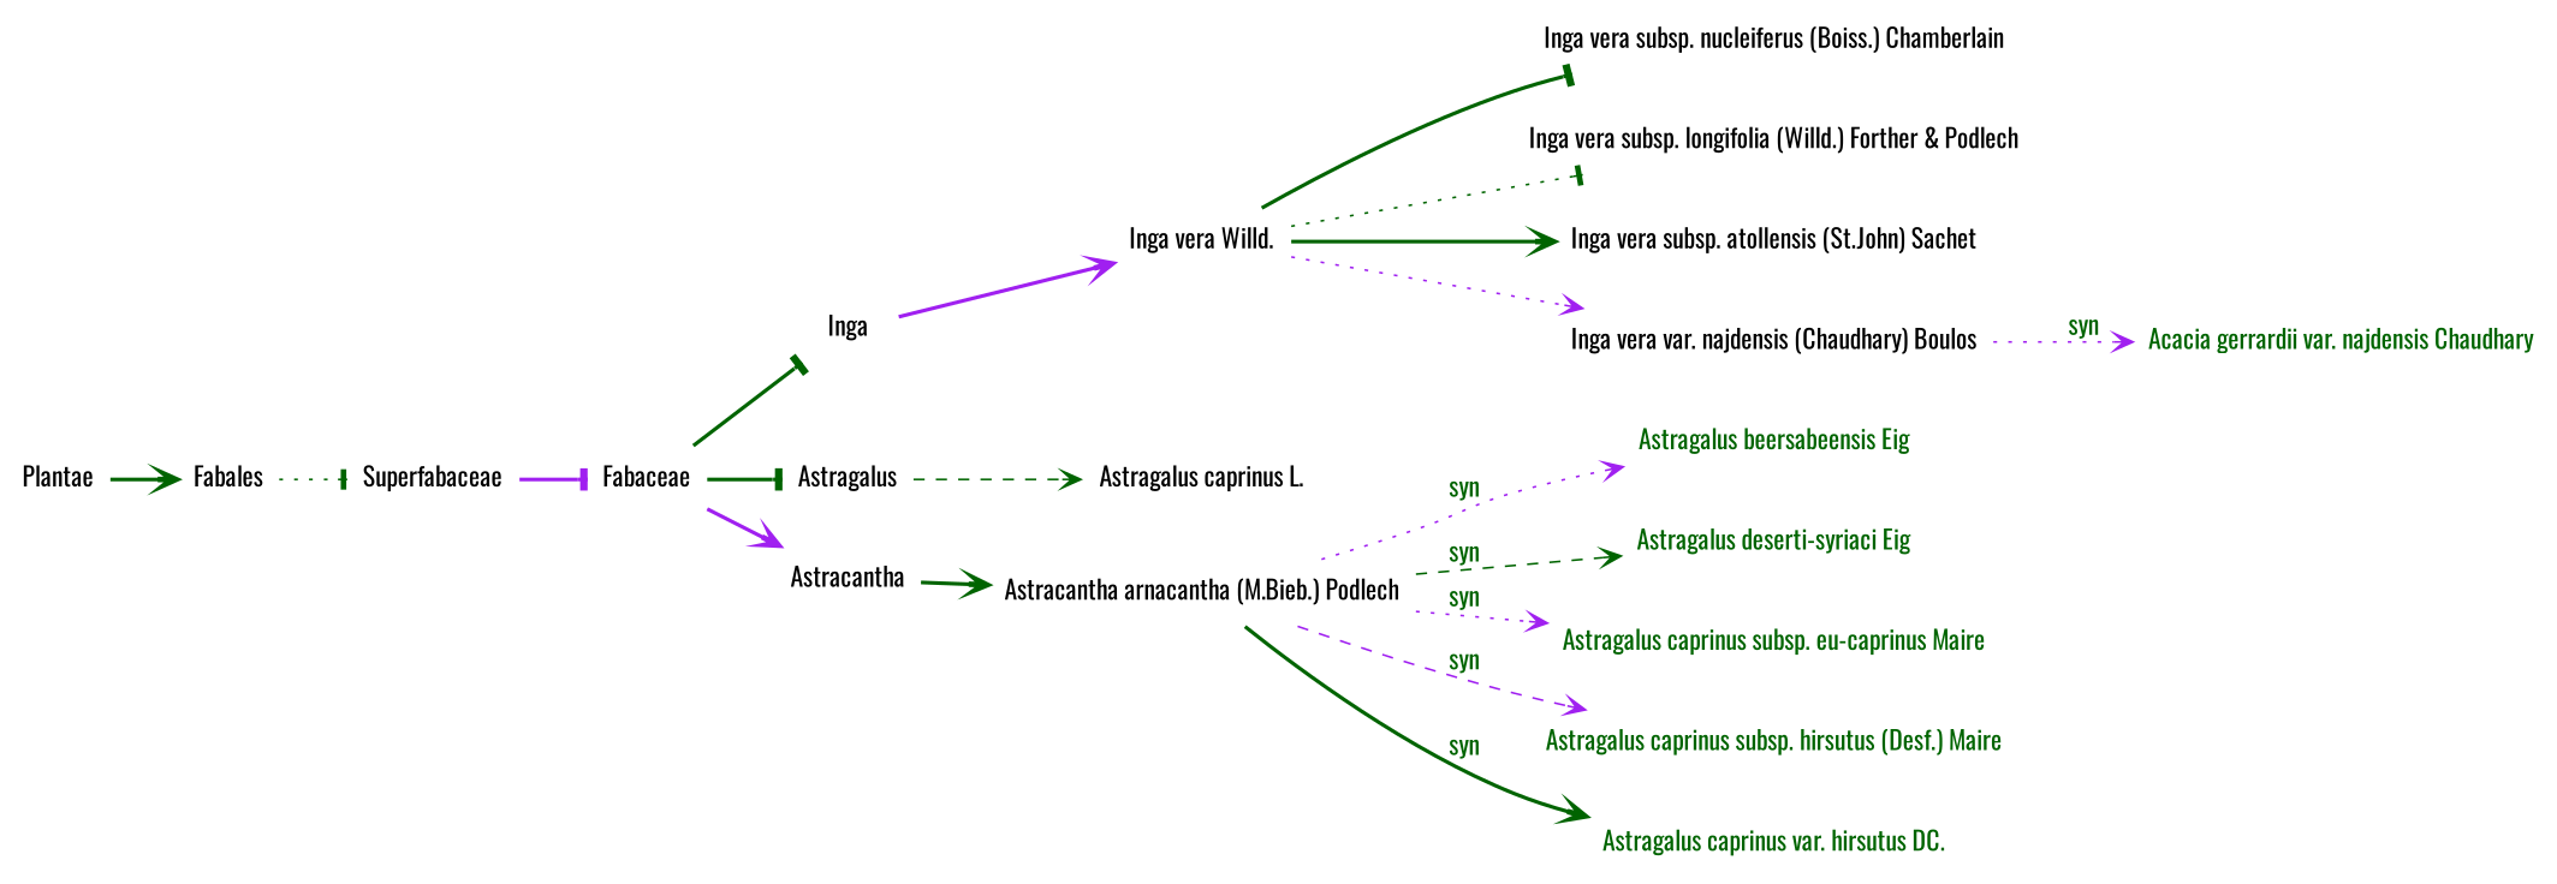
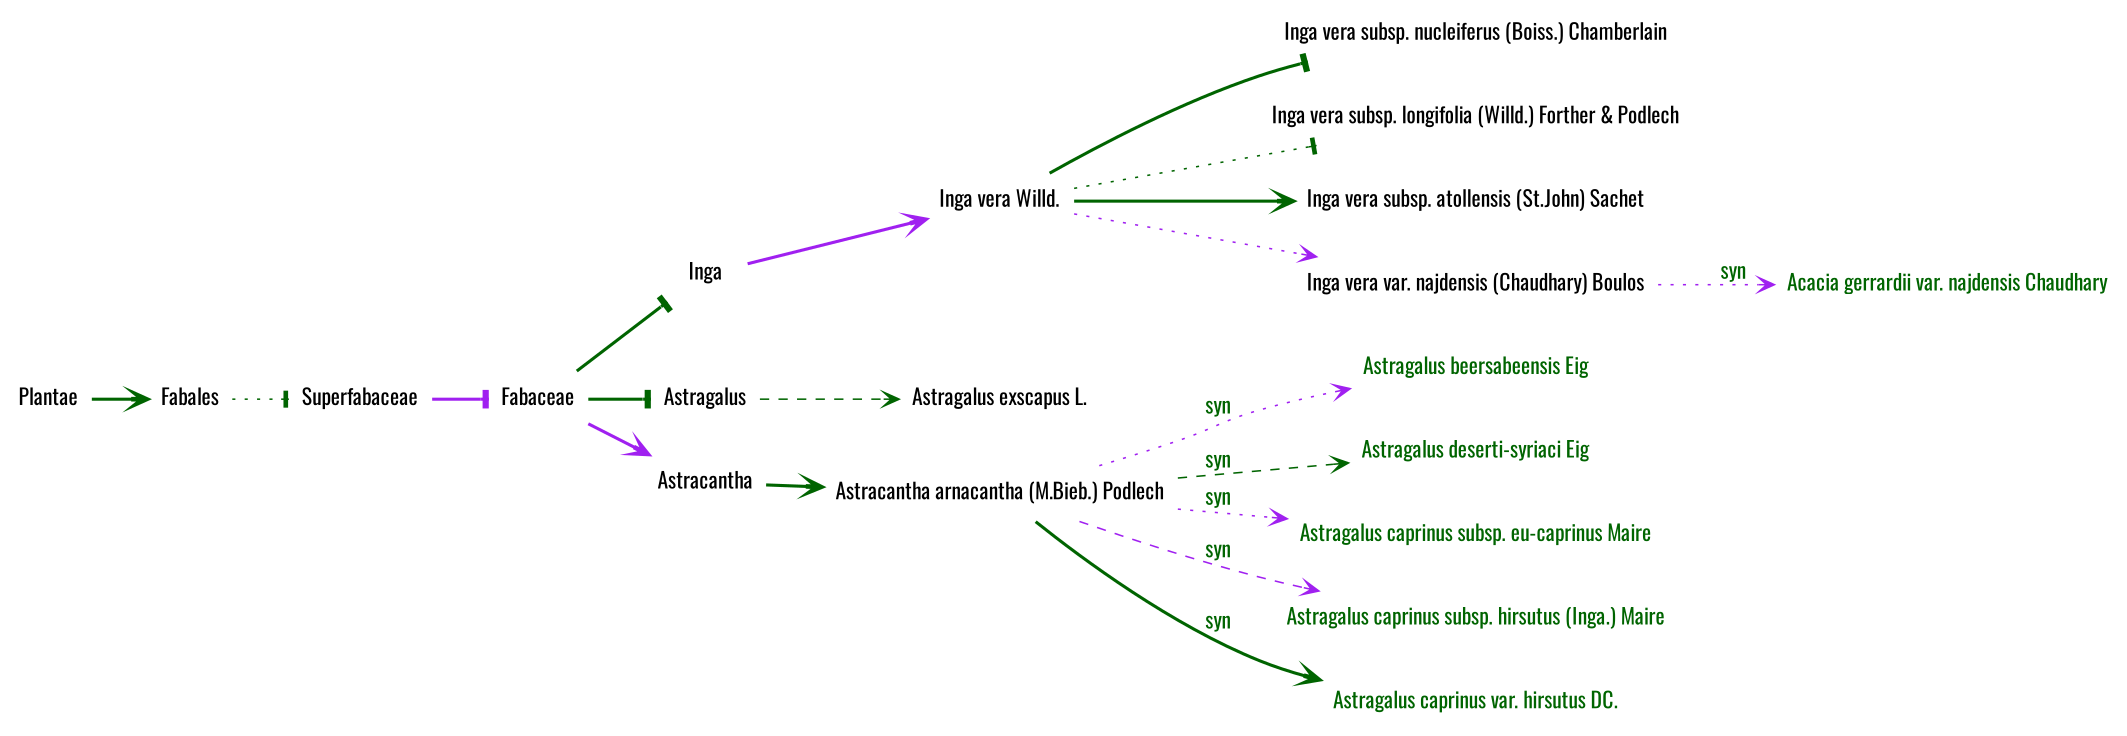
  digraph {
    fontname=Oswald
    rankdir=LR
    node [color=blue fontname=Oswald shape=plaintext]
    edge [arrowhead=vee color=darkgreen fontname=Oswald style=bold]
    n1 [color=deeppink label=Plantae]
    n2 [color=deeppink label=Fabales]
    n3 [color=deeppink label=Superfabaceae]
    n4 [label=Fabaceae]
    n5 [color=deeppink label=Inga]
    n6 [label=Astragalus]
    n7 [label=Astracantha]
    n8 [color=deeppink label="Inga vera Willd."]
-   n9 [color=deeppink label="Astragalus caprinus L."]
+   n9 [color=deeppink label="Astragalus exscapus L."]
    n10 [label="Astracantha arnacantha (M.Bieb.) Podlech"]
    n11 [color=deeppink label="Inga vera subsp. nucleiferus (Boiss.) Chamberlain"]
    n12 [label="Inga vera subsp. longifolia (Willd.) Forther & Podlech"]
    n13 [label="Inga vera subsp. atollensis (St.John) Sachet"]
    n14 [color=deeppink label="Inga vera var. najdensis (Chaudhary) Boulos"]
    n15 [fontcolor=darkgreen label="Astragalus beersabeensis Eig"]
    n16 [color=deeppink fontcolor=darkgreen label="Astragalus deserti-syriaci Eig"]
    n17 [fontcolor=darkgreen label="Astragalus caprinus subsp. eu-caprinus Maire"]
-   n18 [fontcolor=darkgreen label="Astragalus caprinus subsp. hirsutus (Desf.) Maire"]
+   n18 [fontcolor=darkgreen label="Astragalus caprinus subsp. hirsutus (Inga.) Maire"]
    n19 [fontcolor=darkgreen label="Astragalus caprinus var. hirsutus DC."]
    n20 [fontcolor=darkgreen label="Acacia gerrardii var. najdensis Chaudhary"]
    n1 -> n2
    n2 -> n3 [arrowhead=tee style=dotted]
    n3 -> n4 [arrowhead=tee color=purple]
    n4 -> n5 [arrowhead=tee]
    n4 -> n6 [arrowhead=tee]
    n4 -> n7 [color=purple]
    n5 -> n8 [color=purple]
    n6 -> n9 [style=dashed]
    n7 -> n10
    n8 -> n11 [arrowhead=tee]
    n8 -> n12 [arrowhead=tee style=dotted]
    n8 -> n13
    n8 -> n14 [color=purple style=dotted]
    n10 -> n15 [color=purple fontcolor=darkgreen label=syn style=dotted]
    n10 -> n16 [fontcolor=darkgreen label=syn style=dashed]
    n10 -> n17 [color=purple fontcolor=darkgreen label=syn style=dotted]
    n10 -> n18 [color=purple fontcolor=darkgreen label=syn style=dashed]
    n10 -> n19 [fontcolor=darkgreen label=syn]
    n14 -> n20 [color=purple fontcolor=darkgreen label=syn style=dotted]
  }
